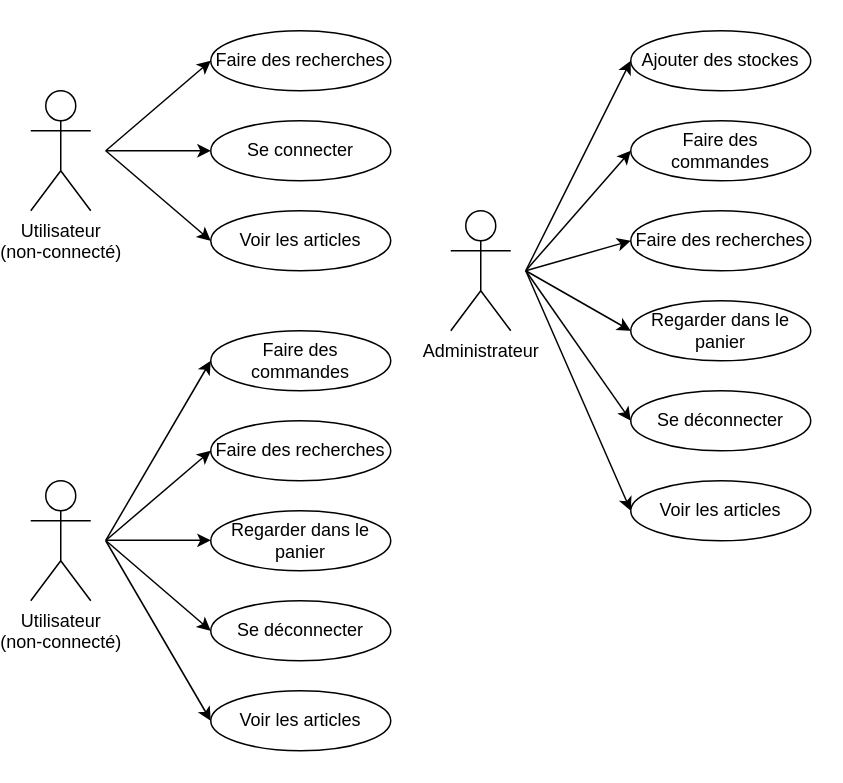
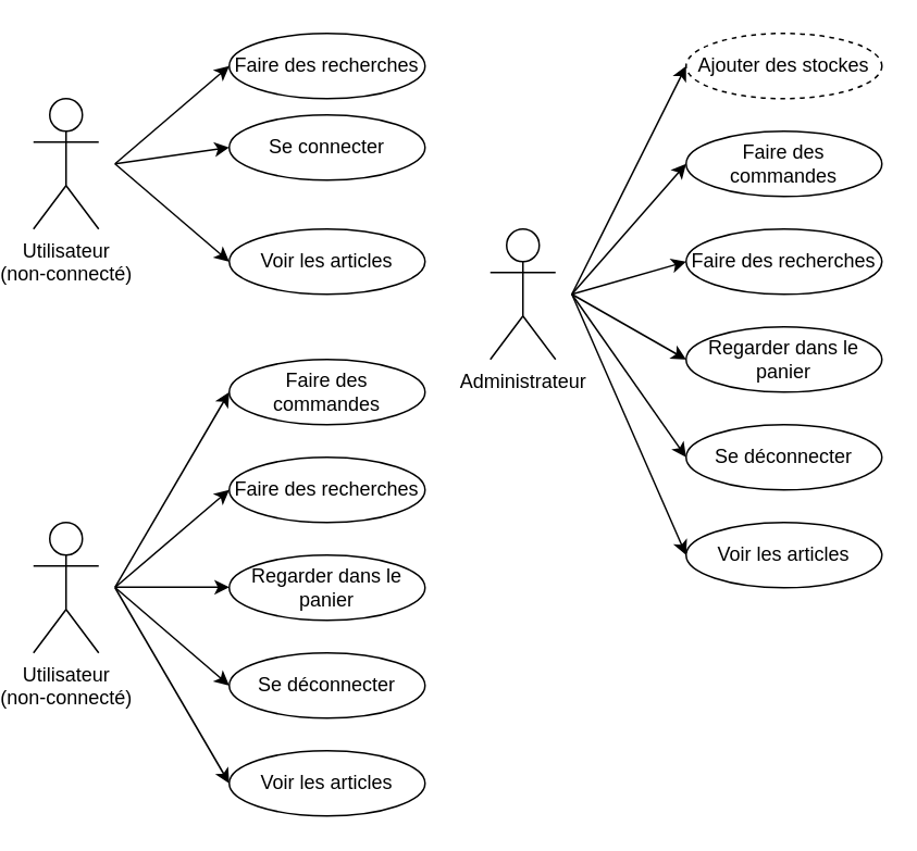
  <mxCell id="0" />
  <mxCell id="1" parent="0" />
  <mxCell id="2" value="Administrateur" style="shape=umlActor;verticalLabelPosition=bottom;verticalAlign=top;html=1;outlineConnect=0;" vertex="1" parent="1"><mxGeometry x="300" y="140" width="40" height="80" as="geometry" /></mxCell>
  <mxCell id="3" value="&lt;div&gt;Utilisateur&lt;/div&gt;&lt;div&gt;(non-connecté)&lt;/div&gt;" style="shape=umlActor;verticalLabelPosition=bottom;verticalAlign=top;html=1;outlineConnect=0;" vertex="1" parent="1"><mxGeometry x="20" y="60" width="40" height="80" as="geometry" /></mxCell>
  <mxCell id="4" value="" style="endArrow=classic;html=1;rounded=0;entryX=0;entryY=0.5;entryDx=0;entryDy=0;" edge="1" parent="1" target="8"><mxGeometry width="50" height="50" relative="1" as="geometry"><mxPoint x="70" y="100" as="sourcePoint" /><mxPoint x="160" y="160" as="targetPoint" /></mxGeometry></mxCell>
  <mxCell id="5" value="" style="endArrow=classic;html=1;rounded=0;entryX=0;entryY=0.5;entryDx=0;entryDy=0;" edge="1" parent="1" target="9"><mxGeometry width="50" height="50" relative="1" as="geometry"><mxPoint x="70" y="100" as="sourcePoint" /><mxPoint x="160" y="280" as="targetPoint" /></mxGeometry></mxCell>
  <mxCell id="6" value="" style="endArrow=classic;html=1;rounded=0;entryX=0;entryY=0.5;entryDx=0;entryDy=0;" edge="1" parent="1" target="7"><mxGeometry width="50" height="50" relative="1" as="geometry"><mxPoint x="70" y="100" as="sourcePoint" /><mxPoint x="160" y="40" as="targetPoint" /></mxGeometry></mxCell>
- <mxCell id="7" value="Se connecter" style="ellipse;whiteSpace=wrap;html=1;" vertex="1" parent="1"><mxGeometry x="140" y="80" width="120" height="40" as="geometry" /></mxCell>
+ <mxCell id="7" value="Se connecter" style="ellipse;whiteSpace=wrap;html=1;" vertex="1" parent="1"><mxGeometry x="140" y="70" width="120" height="40" as="geometry" /></mxCell>
  <mxCell id="8" value="Voir les articles" style="ellipse;whiteSpace=wrap;html=1;" vertex="1" parent="1"><mxGeometry x="140" y="140" width="120" height="40" as="geometry" /></mxCell>
  <mxCell id="9" value="Faire des recherches" style="ellipse;whiteSpace=wrap;html=1;" vertex="1" parent="1"><mxGeometry x="140" y="20" width="120" height="40" as="geometry" /></mxCell>
  <mxCell id="10" value="Se déconnecter" style="ellipse;whiteSpace=wrap;html=1;" vertex="1" parent="1"><mxGeometry x="140" y="400" width="120" height="40" as="geometry" /></mxCell>
  <mxCell id="11" value="Voir les articles" style="ellipse;whiteSpace=wrap;html=1;" vertex="1" parent="1"><mxGeometry x="140" y="460" width="120" height="40" as="geometry" /></mxCell>
  <mxCell id="12" value="Faire des recherches" style="ellipse;whiteSpace=wrap;html=1;" vertex="1" parent="1"><mxGeometry x="140" y="280" width="120" height="40" as="geometry" /></mxCell>
  <mxCell id="13" value="Regarder dans le panier" style="ellipse;whiteSpace=wrap;html=1;" vertex="1" parent="1"><mxGeometry x="140" y="340" width="120" height="40" as="geometry" /></mxCell>
  <mxCell id="14" value="Faire des commandes" style="ellipse;whiteSpace=wrap;html=1;" vertex="1" parent="1"><mxGeometry x="140" y="220" width="120" height="40" as="geometry" /></mxCell>
  <mxCell id="15" value="&lt;div&gt;Utilisateur&lt;/div&gt;&lt;div&gt;(non-connecté)&lt;/div&gt;" style="shape=umlActor;verticalLabelPosition=bottom;verticalAlign=top;html=1;outlineConnect=0;" vertex="1" parent="1"><mxGeometry x="20" y="320" width="40" height="80" as="geometry" /></mxCell>
  <mxCell id="16" value="" style="endArrow=classic;html=1;rounded=0;entryX=0;entryY=0.5;entryDx=0;entryDy=0;" edge="1" parent="1"><mxGeometry width="50" height="50" relative="1" as="geometry"><mxPoint x="70" y="359.72" as="sourcePoint" /><mxPoint x="140" y="359.72" as="targetPoint" /></mxGeometry></mxCell>
  <mxCell id="17" value="" style="endArrow=classic;html=1;rounded=0;entryX=0;entryY=0.5;entryDx=0;entryDy=0;" edge="1" parent="1" target="14"><mxGeometry width="50" height="50" relative="1" as="geometry"><mxPoint x="70" y="359.72" as="sourcePoint" /><mxPoint x="140" y="359.72" as="targetPoint" /></mxGeometry></mxCell>
  <mxCell id="18" value="" style="endArrow=classic;html=1;rounded=0;entryX=0;entryY=0.5;entryDx=0;entryDy=0;" edge="1" parent="1" target="12"><mxGeometry width="50" height="50" relative="1" as="geometry"><mxPoint x="70" y="359.86" as="sourcePoint" /><mxPoint x="140" y="240.14" as="targetPoint" /></mxGeometry></mxCell>
  <mxCell id="19" value="" style="endArrow=classic;html=1;rounded=0;entryX=0;entryY=0.5;entryDx=0;entryDy=0;" edge="1" parent="1" target="10"><mxGeometry width="50" height="50" relative="1" as="geometry"><mxPoint x="70" y="359.86" as="sourcePoint" /><mxPoint x="140" y="300" as="targetPoint" /></mxGeometry></mxCell>
  <mxCell id="20" value="" style="endArrow=classic;html=1;rounded=0;entryX=0;entryY=0.5;entryDx=0;entryDy=0;" edge="1" parent="1" target="11"><mxGeometry width="50" height="50" relative="1" as="geometry"><mxPoint x="70" y="360" as="sourcePoint" /><mxPoint x="140" y="420.14" as="targetPoint" /></mxGeometry></mxCell>
  <mxCell id="21" value="Se déconnecter" style="ellipse;whiteSpace=wrap;html=1;" vertex="1" parent="1"><mxGeometry x="420" y="260" width="120" height="40" as="geometry" /></mxCell>
  <mxCell id="22" value="Voir les articles" style="ellipse;whiteSpace=wrap;html=1;" vertex="1" parent="1"><mxGeometry x="420" y="320" width="120" height="40" as="geometry" /></mxCell>
  <mxCell id="23" value="Faire des recherches" style="ellipse;whiteSpace=wrap;html=1;" vertex="1" parent="1"><mxGeometry x="420" y="140" width="120" height="40" as="geometry" /></mxCell>
- <mxCell id="24" value="Ajouter des stockes" style="ellipse;whiteSpace=wrap;html=1;" vertex="1" parent="1"><mxGeometry x="420" y="20" width="120" height="40" as="geometry" /></mxCell>
+ <mxCell id="24" value="Ajouter des stockes" style="ellipse;whiteSpace=wrap;html=1;dashed=1;" vertex="1" parent="1"><mxGeometry x="420" y="20" width="120" height="40" as="geometry" /></mxCell>
  <mxCell id="25" value="Regarder dans le panier" style="ellipse;whiteSpace=wrap;html=1;" vertex="1" parent="1"><mxGeometry x="420" y="200" width="120" height="40" as="geometry" /></mxCell>
  <mxCell id="26" value="Faire des commandes" style="ellipse;whiteSpace=wrap;html=1;" vertex="1" parent="1"><mxGeometry x="420" y="80" width="120" height="40" as="geometry" /></mxCell>
  <mxCell id="27" value="" style="endArrow=classic;html=1;rounded=0;entryX=0;entryY=0.5;entryDx=0;entryDy=0;" edge="1" parent="1" target="25"><mxGeometry width="50" height="50" relative="1" as="geometry"><mxPoint x="350" y="180" as="sourcePoint" /><mxPoint x="420" y="280" as="targetPoint" /></mxGeometry></mxCell>
  <mxCell id="28" value="" style="endArrow=classic;html=1;rounded=0;entryX=0;entryY=0.5;entryDx=0;entryDy=0;" edge="1" parent="1" target="21"><mxGeometry width="50" height="50" relative="1" as="geometry"><mxPoint x="350" y="180" as="sourcePoint" /><mxPoint x="420" y="280" as="targetPoint" /></mxGeometry></mxCell>
  <mxCell id="29" value="" style="endArrow=classic;html=1;rounded=0;entryX=0;entryY=0.5;entryDx=0;entryDy=0;" edge="1" parent="1" target="22"><mxGeometry width="50" height="50" relative="1" as="geometry"><mxPoint x="350" y="180" as="sourcePoint" /><mxPoint x="420" y="340" as="targetPoint" /></mxGeometry></mxCell>
  <mxCell id="30" value="" style="endArrow=classic;html=1;rounded=0;entryX=0;entryY=0.5;entryDx=0;entryDy=0;" edge="1" parent="1" target="23"><mxGeometry width="50" height="50" relative="1" as="geometry"><mxPoint x="350" y="180" as="sourcePoint" /><mxPoint x="420" y="220.37" as="targetPoint" /></mxGeometry></mxCell>
  <mxCell id="31" value="" style="endArrow=classic;html=1;rounded=0;entryX=0;entryY=0.5;entryDx=0;entryDy=0;" edge="1" parent="1" target="26"><mxGeometry width="50" height="50" relative="1" as="geometry"><mxPoint x="350" y="180" as="sourcePoint" /><mxPoint x="420" y="160.37" as="targetPoint" /></mxGeometry></mxCell>
  <mxCell id="32" value="" style="endArrow=classic;html=1;rounded=0;entryX=0;entryY=0.5;entryDx=0;entryDy=0;" edge="1" parent="1" target="24"><mxGeometry width="50" height="50" relative="1" as="geometry"><mxPoint x="350" y="180" as="sourcePoint" /><mxPoint x="420" y="100" as="targetPoint" /></mxGeometry></mxCell>
